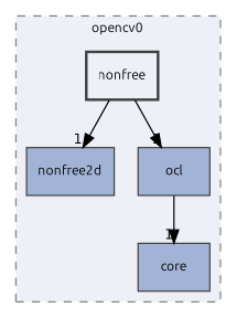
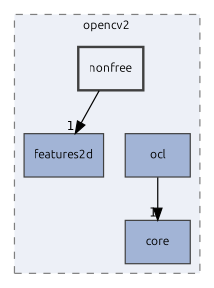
  digraph {
    compound=true
    fontname=Ubuntu
    node [color=grey25 fillcolor="#a2b4d6" fontname=Ubuntu fontsize=10 shape=box style="filled,"]
    edge [fontname=Ubuntu fontsize=10 headlabel=1 labeldistance=1.5 labelfontname=Helvetica labelfontsize=10]
-   n1 [label=nonfree2d]
+   n1 [label=features2d]
    n2 [label=ocl]
    n3 [label=core]
    n4 [fillcolor="#edf0f7" label=nonfree style="filled,bold,"]
    subgraph cluster_1 {
      bgcolor="#edf0f7"
      fontsize=10
-     label=opencv0
+     label=opencv2
      pencolor=grey50
      style="filled,dashed,"
      n1
      n2
      n3
      n4
    }
    n2 -> n3
    n4 -> n1
-   n4 -> n2
  }
